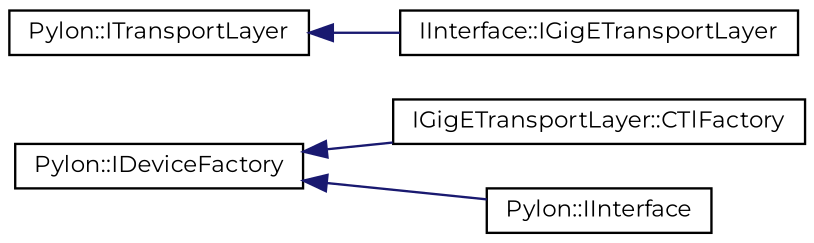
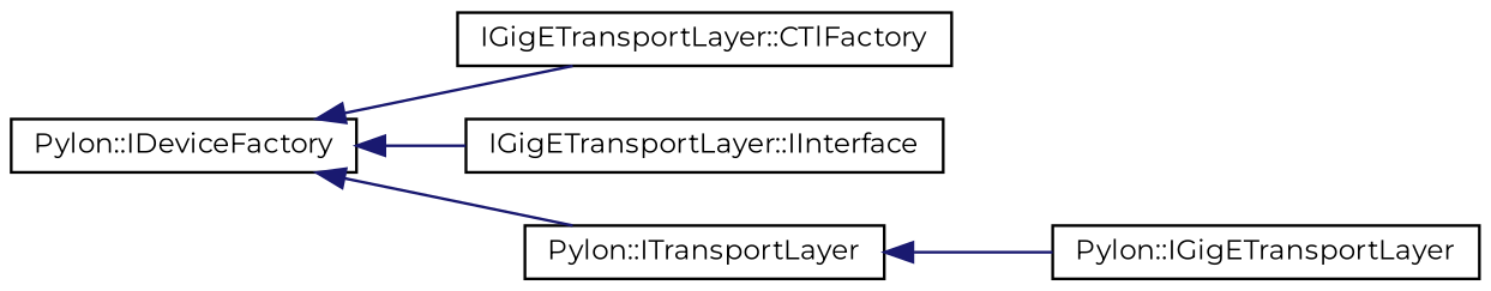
  digraph {
    fontname=Montserrat
    rankdir=LR
    node [color=black fillcolor=white fontname=Montserrat fontsize=10 shape=record style=filled]
    edge [color=midnightblue dir=back fontname=Montserrat fontsize=10 labelfontname=Helvetica labelfontsize=10 style=solid]
    n1 [height=0.2 label="Pylon::IDeviceFactory" width=0.4]
    n2 [height=0.2 label="IGigETransportLayer::CTlFactory" width=0.4]
-   n3 [height=0.2 label="Pylon::IInterface" width=0.4]
+   n3 [height=0.2 label="IGigETransportLayer::IInterface" width=0.4]
    n4 [height=0.2 label="Pylon::ITransportLayer" width=0.4]
-   n5 [height=0.2 label="IInterface::IGigETransportLayer" width=0.4]
+   n5 [height=0.2 label="Pylon::IGigETransportLayer" width=0.4]
    n1 -> n2
    n1 -> n3
+   n1 -> n4
    n4 -> n5
  }
